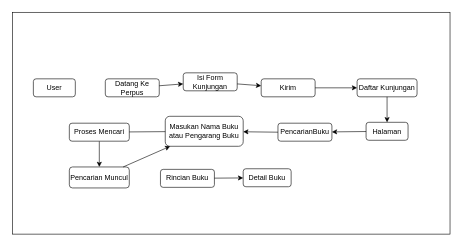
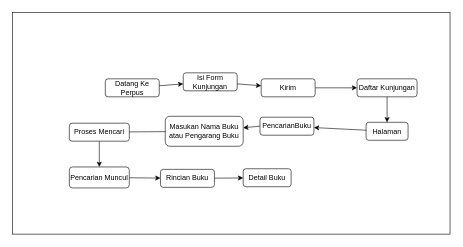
  <mxCell id="0" />
  <mxCell id="1" parent="0" />
  <mxCell id="2" value="" style="rounded=0;whiteSpace=wrap;html=1;" vertex="1" parent="1"><mxGeometry x="20" y="20" width="730" height="370" as="geometry" /></mxCell>
- <mxCell id="3" value="User" style="rounded=1;whiteSpace=wrap;html=1;" vertex="1" parent="1"><mxGeometry x="55" y="131" width="70" height="30" as="geometry" /></mxCell>
  <mxCell id="4" value="Datang Ke Perpus" style="rounded=1;whiteSpace=wrap;html=1;" vertex="1" parent="1"><mxGeometry x="175" y="131" width="90" height="30" as="geometry" /></mxCell>
  <mxCell id="5" value="Isi Form Kunjungan" style="rounded=1;whiteSpace=wrap;html=1;" vertex="1" parent="1"><mxGeometry x="305" y="121" width="90" height="30" as="geometry" /></mxCell>
  <mxCell id="6" value="Kirim" style="rounded=1;whiteSpace=wrap;html=1;" vertex="1" parent="1"><mxGeometry x="435" y="131" width="90" height="30" as="geometry" /></mxCell>
- <mxCell id="7" value="PencarianBuku" style="rounded=1;whiteSpace=wrap;html=1;" vertex="1" parent="1"><mxGeometry x="463" y="205" width="90" height="30" as="geometry" /></mxCell>
+ <mxCell id="7" value="PencarianBuku" style="rounded=1;whiteSpace=wrap;html=1;" vertex="1" parent="1"><mxGeometry x="433" y="195" width="90" height="30" as="geometry" /></mxCell>
  <mxCell id="8" value="Daftar Kunjungan" style="rounded=1;whiteSpace=wrap;html=1;" vertex="1" parent="1"><mxGeometry x="595" y="131" width="100" height="30" as="geometry" /></mxCell>
  <mxCell id="9" value="Masukan Nama Buku atau Pengarang Buku" style="rounded=1;whiteSpace=wrap;html=1;" vertex="1" parent="1"><mxGeometry x="275" y="193.5" width="130" height="50" as="geometry" /></mxCell>
  <mxCell id="10" style="edgeStyle=orthogonalEdgeStyle;rounded=0;orthogonalLoop=1;jettySize=auto;html=1;" edge="1" parent="1" source="11" target="12"><mxGeometry relative="1" as="geometry" /></mxCell>
  <mxCell id="11" value="Proses Mencari" style="rounded=1;whiteSpace=wrap;html=1;" vertex="1" parent="1"><mxGeometry x="115" y="205" width="100" height="30" as="geometry" /></mxCell>
  <mxCell id="12" value="Pencarian Muncul" style="rounded=1;whiteSpace=wrap;html=1;" vertex="1" parent="1"><mxGeometry x="115" y="278" width="100" height="35" as="geometry" /></mxCell>
  <mxCell id="13" value="Detail Buku" style="rounded=1;whiteSpace=wrap;html=1;" vertex="1" parent="1"><mxGeometry x="405" y="281" width="80" height="30" as="geometry" /></mxCell>
  <mxCell id="14" value="Rincian Buku" style="rounded=1;whiteSpace=wrap;html=1;" vertex="1" parent="1"><mxGeometry x="267" y="282" width="90" height="30" as="geometry" /></mxCell>
  <mxCell id="15" value="" style="endArrow=classic;html=1;rounded=0;" edge="1" parent="1" source="4" target="5"><mxGeometry width="50" height="50" relative="1" as="geometry"><mxPoint x="375" y="221" as="sourcePoint" /><mxPoint x="425" y="171" as="targetPoint" /></mxGeometry></mxCell>
  <mxCell id="16" value="" style="endArrow=classic;html=1;rounded=0;" edge="1" parent="1" source="5" target="6"><mxGeometry width="50" height="50" relative="1" as="geometry"><mxPoint x="375" y="221" as="sourcePoint" /><mxPoint x="425" y="171" as="targetPoint" /></mxGeometry></mxCell>
  <mxCell id="17" value="" style="endArrow=classic;html=1;rounded=0;" edge="1" parent="1" source="6" target="8"><mxGeometry width="50" height="50" relative="1" as="geometry"><mxPoint x="375" y="221" as="sourcePoint" /><mxPoint x="425" y="171" as="targetPoint" /></mxGeometry></mxCell>
  <mxCell id="18" value="" style="endArrow=classic;html=1;rounded=0;" edge="1" parent="1" source="8" target="21"><mxGeometry width="50" height="50" relative="1" as="geometry"><mxPoint x="375" y="221" as="sourcePoint" /><mxPoint x="425" y="171" as="targetPoint" /></mxGeometry></mxCell>
  <mxCell id="19" value="" style="endArrow=classic;html=1;rounded=0;exitX=0;exitY=0.5;exitDx=0;exitDy=0;" edge="1" parent="1" source="7" target="9"><mxGeometry width="50" height="50" relative="1" as="geometry"><mxPoint x="375" y="221" as="sourcePoint" /><mxPoint x="425" y="171" as="targetPoint" /></mxGeometry></mxCell>
  <mxCell id="20" value="" style="endArrow=none;html=1;rounded=0;" edge="1" parent="1" source="9" target="11"><mxGeometry width="50" height="50" relative="1" as="geometry"><mxPoint x="375" y="221" as="sourcePoint" /><mxPoint x="425" y="171" as="targetPoint" /></mxGeometry></mxCell>
  <mxCell id="21" value="Halaman" style="rounded=1;whiteSpace=wrap;html=1;" vertex="1" parent="1"><mxGeometry x="610" y="203.5" width="70" height="30" as="geometry" /></mxCell>
  <mxCell id="22" value="" style="endArrow=classic;html=1;rounded=0;" edge="1" parent="1" source="21" target="7"><mxGeometry width="50" height="50" relative="1" as="geometry"><mxPoint x="375" y="221" as="sourcePoint" /><mxPoint x="425" y="171" as="targetPoint" /></mxGeometry></mxCell>
- <mxCell id="23" value="" style="endArrow=classic;html=1;rounded=0;" edge="1" parent="1" source="12" target="9"><mxGeometry width="50" height="50" relative="1" as="geometry"><mxPoint x="375" y="221" as="sourcePoint" /><mxPoint x="425" y="171" as="targetPoint" /></mxGeometry></mxCell>
+ <mxCell id="23" value="" style="endArrow=classic;html=1;rounded=0;" edge="1" parent="1" source="12" target="14"><mxGeometry width="50" height="50" relative="1" as="geometry"><mxPoint x="375" y="221" as="sourcePoint" /><mxPoint x="425" y="171" as="targetPoint" /></mxGeometry></mxCell>
  <mxCell id="24" value="" style="endArrow=classic;html=1;rounded=0;" edge="1" parent="1" source="14" target="13"><mxGeometry width="50" height="50" relative="1" as="geometry"><mxPoint x="375" y="221" as="sourcePoint" /><mxPoint x="425" y="171" as="targetPoint" /></mxGeometry></mxCell>
